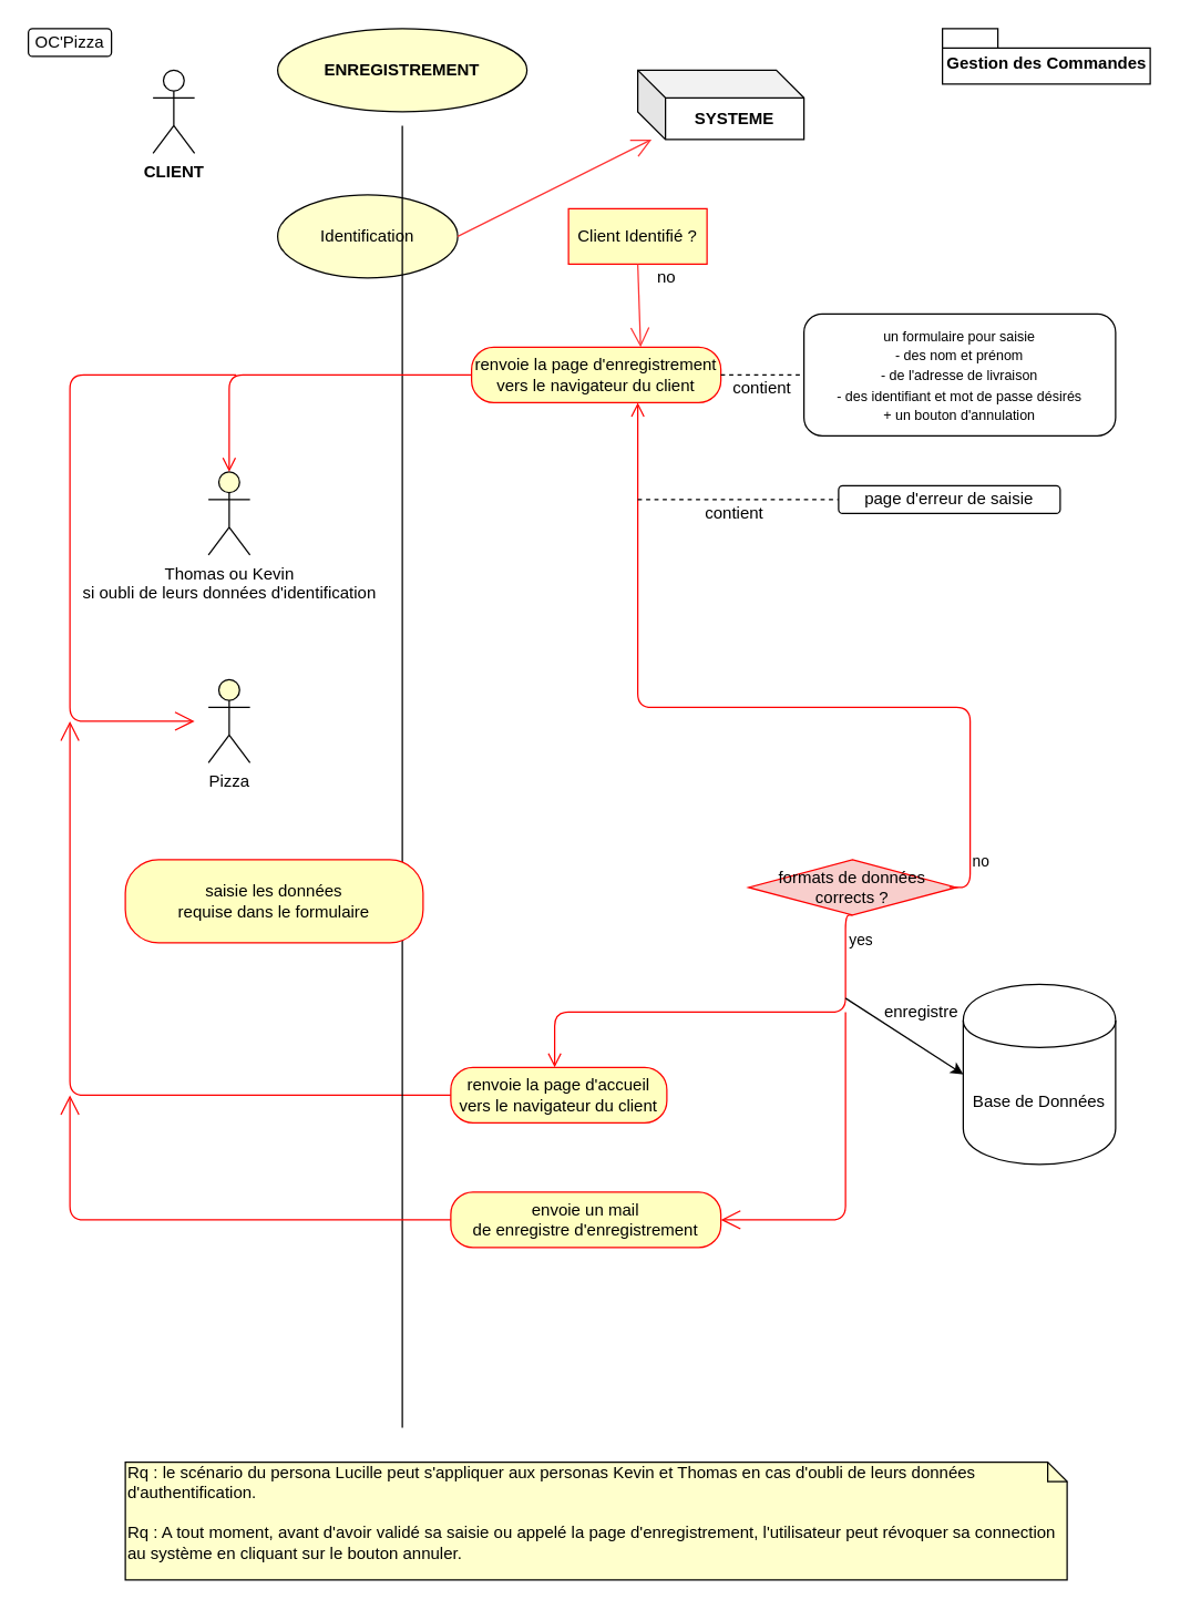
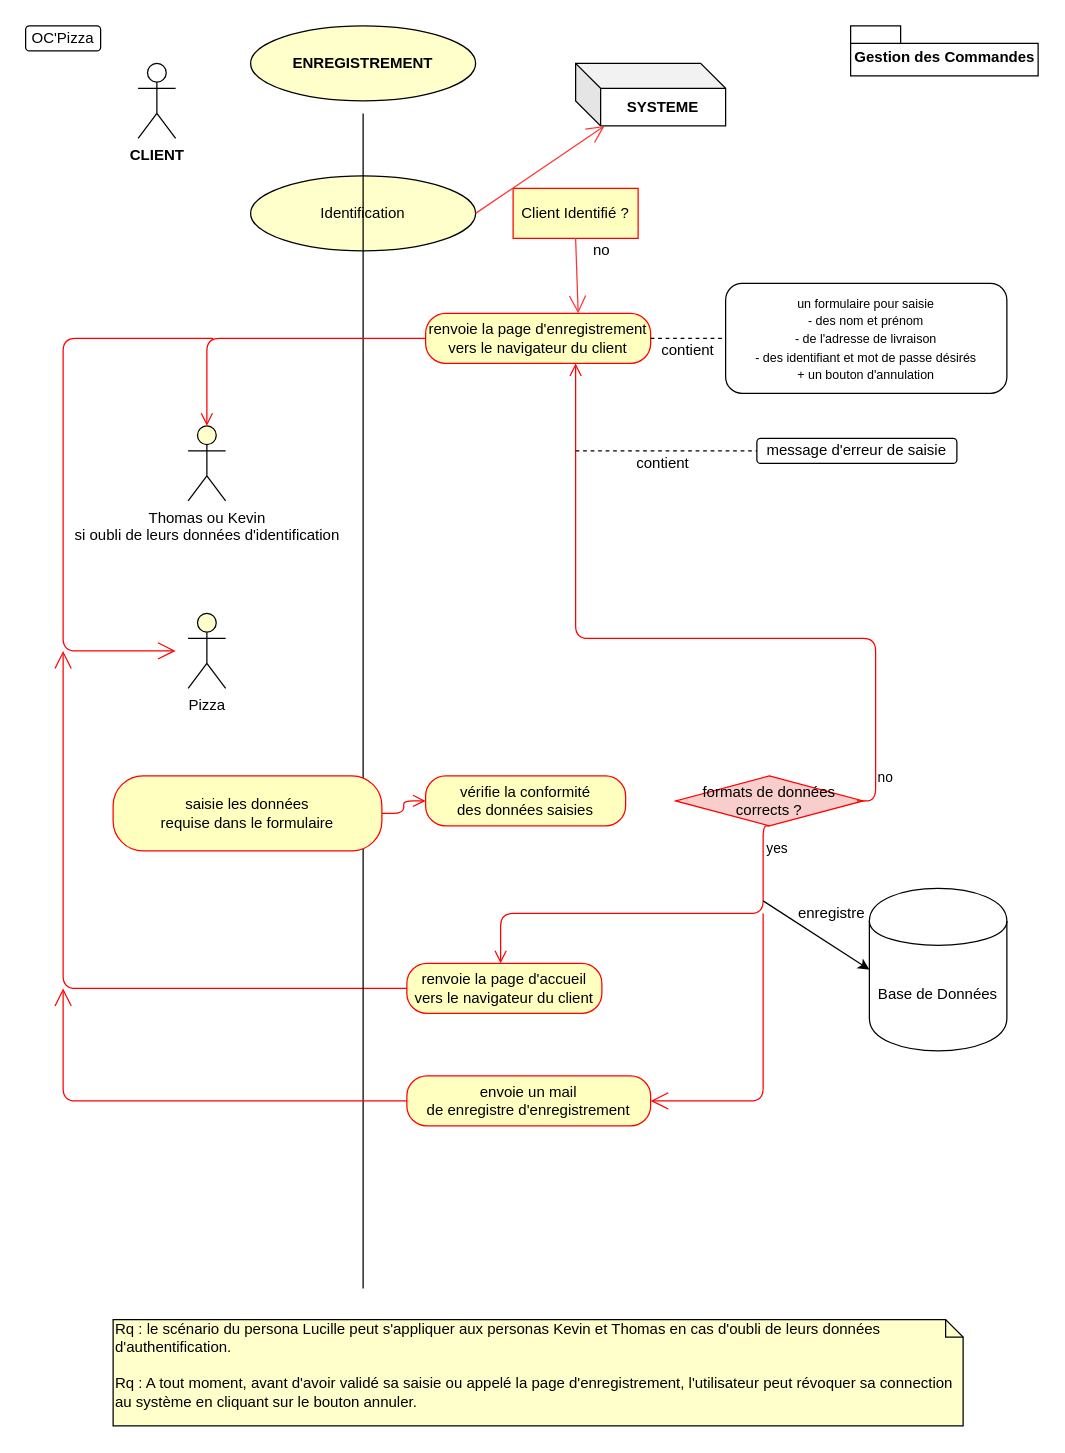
  <mxCell id="0" />
  <mxCell id="1" parent="0" />
  <mxCell id="2" value="OC'Pizza" style="rounded=1;whiteSpace=wrap;html=1;" parent="1" vertex="1"><mxGeometry x="20" y="20" width="60" height="20" as="geometry" /></mxCell>
  <mxCell id="3" value="&lt;b&gt;CLIENT&lt;/b&gt;" style="shape=umlActor;verticalLabelPosition=bottom;labelBackgroundColor=#ffffff;verticalAlign=top;html=1;outlineConnect=0;" parent="1" vertex="1"><mxGeometry x="110" y="50" width="30" height="60" as="geometry" /></mxCell>
  <mxCell id="4" value="&lt;b&gt;ENREGISTREMENT&lt;/b&gt;" style="ellipse;whiteSpace=wrap;html=1;fillColor=#FFFFCC;" parent="1" vertex="1"><mxGeometry x="200" y="20" width="180" height="60" as="geometry" /></mxCell>
  <mxCell id="5" value="&lt;b&gt;SYSTEME&lt;/b&gt;" style="shape=cube;whiteSpace=wrap;html=1;boundedLbl=1;backgroundOutline=1;darkOpacity=0.05;darkOpacity2=0.1;" parent="1" vertex="1"><mxGeometry x="460" y="50" width="120" height="50" as="geometry" /></mxCell>
  <mxCell id="6" value="Gestion des Commandes" style="shape=folder;fontStyle=1;spacingTop=10;tabWidth=40;tabHeight=14;tabPosition=left;html=1;" parent="1" vertex="1"><mxGeometry x="680" y="20" width="150" height="40" as="geometry" /></mxCell>
  <mxCell id="7" value="renvoie la page d'enregistrement&lt;br&gt;vers le navigateur du client" style="rounded=1;whiteSpace=wrap;html=1;arcSize=40;fontColor=#000000;fillColor=#ffffc0;strokeColor=#ff0000;" parent="1" vertex="1"><mxGeometry x="340" y="250" width="180" height="40" as="geometry" /></mxCell>
  <mxCell id="8" value="&lt;font style=&quot;font-size: 10px&quot;&gt;un formulaire pour saisie&lt;br&gt;- des nom et prénom&lt;br&gt;- de l'adresse de livraison&lt;br&gt;- des identifiant et mot de passe désirés&lt;br&gt;+ un bouton d'annulation&lt;br&gt;&lt;/font&gt;" style="rounded=1;whiteSpace=wrap;html=1;" parent="1" vertex="1"><mxGeometry x="580" y="226" width="225" height="88" as="geometry" /></mxCell>
  <mxCell id="9" value="" style="endArrow=none;dashed=1;html=1;exitX=1;exitY=0.5;exitDx=0;exitDy=0;entryX=0;entryY=0.5;entryDx=0;entryDy=0;" parent="1" source="7" edge="1" target="8"><mxGeometry width="50" height="50" relative="1" as="geometry"><mxPoint x="565" y="340" as="sourcePoint" /><mxPoint x="600" y="346" as="targetPoint" /><Array as="points" /></mxGeometry></mxCell>
+ <mxCell id="10" value="" style="edgeStyle=orthogonalEdgeStyle;html=1;verticalAlign=bottom;endArrow=open;endSize=8;strokeColor=#ff0000;exitX=1;exitY=0.5;exitDx=0;exitDy=0;entryX=0;entryY=0.5;entryDx=0;entryDy=0;" parent="1" source="26" target="11" edge="1"><mxGeometry relative="1" as="geometry"><mxPoint x="185" y="630" as="targetPoint" /><mxPoint x="270" y="600" as="sourcePoint" /></mxGeometry></mxCell>
+ <mxCell id="11" value="vérifie la conformité&lt;br&gt;des données saisies" style="rounded=1;whiteSpace=wrap;html=1;arcSize=40;fontColor=#000000;fillColor=#ffffc0;strokeColor=#ff0000;" parent="1" vertex="1"><mxGeometry x="340" y="620" width="160" height="40" as="geometry" /></mxCell>
  <mxCell id="12" value="Base de Données" style="shape=cylinder;whiteSpace=wrap;html=1;boundedLbl=1;backgroundOutline=1;" parent="1" vertex="1"><mxGeometry x="695" y="710" width="110" height="130" as="geometry" /></mxCell>
  <mxCell id="13" value="formats de données corrects ?" style="rhombus;whiteSpace=wrap;html=1;fillColor=#f8cecc;strokeColor=#ff0000;" parent="1" vertex="1"><mxGeometry x="540" y="620" width="150" height="40" as="geometry" /></mxCell>
  <mxCell id="14" value="no" style="edgeStyle=orthogonalEdgeStyle;html=1;align=left;verticalAlign=bottom;endArrow=open;endSize=8;strokeColor=#ff0000;" parent="1" target="7" edge="1"><mxGeometry x="-0.95" y="10" relative="1" as="geometry"><mxPoint x="462" y="430" as="targetPoint" /><mxPoint x="685" y="640" as="sourcePoint" /><Array as="points"><mxPoint x="700" y="640" /><mxPoint x="700" y="510" /><mxPoint x="460" y="510" /></Array><mxPoint x="10" y="-10" as="offset" /></mxGeometry></mxCell>
  <mxCell id="15" value="yes" style="edgeStyle=orthogonalEdgeStyle;html=1;align=left;verticalAlign=top;endArrow=open;endSize=8;strokeColor=#ff0000;exitX=0.5;exitY=1;exitDx=0;exitDy=0;" parent="1" source="13" edge="1" target="16"><mxGeometry x="-0.977" y="5" relative="1" as="geometry"><mxPoint x="400" y="740" as="targetPoint" /><mxPoint x="399.5" y="710" as="sourcePoint" /><Array as="points"><mxPoint x="610" y="660" /><mxPoint x="610" y="730" /><mxPoint x="400" y="730" /></Array><mxPoint as="offset" /></mxGeometry></mxCell>
  <mxCell id="16" value="renvoie la page d'accueil&lt;br&gt;vers le navigateur du client" style="rounded=1;whiteSpace=wrap;html=1;arcSize=40;fontColor=#000000;fillColor=#ffffc0;strokeColor=#ff0000;" parent="1" vertex="1"><mxGeometry x="325" y="770" width="156" height="40" as="geometry" /></mxCell>
  <mxCell id="17" value="" style="endArrow=open;endFill=1;endSize=12;html=1;strokeColor=#FF0000;exitX=0;exitY=0.5;exitDx=0;exitDy=0;" parent="1" source="16" edge="1"><mxGeometry width="160" relative="1" as="geometry"><mxPoint x="386" y="810" as="sourcePoint" /><mxPoint x="50" y="520" as="targetPoint" /><Array as="points"><mxPoint x="50" y="790" /><mxPoint x="50" y="570" /></Array></mxGeometry></mxCell>
- <mxCell id="18" value="page d'erreur de saisie" style="rounded=1;whiteSpace=wrap;html=1;" parent="1" vertex="1"><mxGeometry x="605" y="350" width="160" height="20" as="geometry" /></mxCell>
+ <mxCell id="18" value="message d'erreur de saisie" style="rounded=1;whiteSpace=wrap;html=1;" parent="1" vertex="1"><mxGeometry x="605" y="350" width="160" height="20" as="geometry" /></mxCell>
  <mxCell id="19" value="" style="endArrow=none;dashed=1;html=1;entryX=0;entryY=0.5;entryDx=0;entryDy=0;" parent="1" target="18" edge="1"><mxGeometry width="50" height="50" relative="1" as="geometry"><mxPoint x="460" y="360" as="sourcePoint" /><mxPoint x="595" y="439" as="targetPoint" /></mxGeometry></mxCell>
  <mxCell id="20" value="contient" style="text;html=1;strokeColor=none;fillColor=none;align=center;verticalAlign=middle;whiteSpace=wrap;rounded=0;" parent="1" vertex="1"><mxGeometry x="510" y="360" width="40" height="20" as="geometry" /></mxCell>
- <mxCell id="21" value="Identification" style="ellipse;whiteSpace=wrap;html=1;fillColor=#FFFFCC;" parent="1" vertex="1"><mxGeometry x="200" y="140" width="130" height="60" as="geometry" /></mxCell>
+ <mxCell id="21" value="Identification" style="ellipse;whiteSpace=wrap;html=1;fillColor=#FFFFCC;" parent="1" vertex="1"><mxGeometry x="200" y="140" width="180" height="60" as="geometry" /></mxCell>
  <mxCell id="22" value="" style="endArrow=none;html=1;" parent="1" edge="1"><mxGeometry width="50" height="50" relative="1" as="geometry"><mxPoint x="290" y="1030" as="sourcePoint" /><mxPoint x="290" y="90" as="targetPoint" /></mxGeometry></mxCell>
  <mxCell id="23" value="contient" style="text;html=1;strokeColor=none;fillColor=none;align=center;verticalAlign=middle;whiteSpace=wrap;rounded=0;" parent="1" vertex="1"><mxGeometry x="530" y="270" width="40" height="20" as="geometry" /></mxCell>
  <mxCell id="24" value="Pizza" style="shape=umlActor;verticalLabelPosition=bottom;labelBackgroundColor=#ffffff;verticalAlign=top;html=1;outlineConnect=0;fillColor=#FFFFCC;" parent="1" vertex="1"><mxGeometry x="150" y="490" width="30" height="60" as="geometry" /></mxCell>
  <mxCell id="25" value="" style="endArrow=open;endFill=1;endSize=12;html=1;strokeColor=#FF0000;" parent="1" edge="1"><mxGeometry width="160" relative="1" as="geometry"><mxPoint x="170" y="270" as="sourcePoint" /><mxPoint x="140" y="520" as="targetPoint" /><Array as="points"><mxPoint x="50" y="270" /><mxPoint x="50" y="520" /><mxPoint x="100" y="520" /></Array></mxGeometry></mxCell>
  <mxCell id="26" value="saisie les données&lt;br&gt;requise dans le formulaire" style="rounded=1;whiteSpace=wrap;html=1;arcSize=40;fontColor=#000000;fillColor=#ffffc0;strokeColor=#ff0000;" parent="1" vertex="1"><mxGeometry x="90" y="620" width="215" height="60" as="geometry" /></mxCell>
  <mxCell id="27" value="Rq : le scénario du persona Lucille peut s'appliquer aux personas Kevin et Thomas en cas d'oubli de leurs données d'authentification.&lt;br&gt;&lt;br&gt;Rq : A tout moment, avant d'avoir validé sa saisie ou appelé la page d'enregistrement, l'utilisateur peut révoquer sa connection au système en cliquant sur le bouton annuler.&lt;br&gt;" style="shape=note;whiteSpace=wrap;html=1;size=14;verticalAlign=top;align=left;spacingTop=-6;fillColor=#FFFFCC;" parent="1" vertex="1"><mxGeometry x="90" y="1055" width="680" height="85" as="geometry" /></mxCell>
  <mxCell id="28" value="Client Identifié ?" style="whiteSpace=wrap;html=1;fillColor=#ffffc0;strokeColor=#ff0000;rounded=0;" parent="1" vertex="1"><mxGeometry x="410" y="150" width="100" height="40" as="geometry" /></mxCell>
  <mxCell id="29" value="" style="endArrow=open;endFill=1;endSize=12;html=1;strokeColor=#FF3333;exitX=1;exitY=0.5;exitDx=0;exitDy=0;" parent="1" source="21" target="5" edge="1"><mxGeometry width="160" relative="1" as="geometry"><mxPoint x="338" y="269.5" as="sourcePoint" /><mxPoint x="498" y="269.5" as="targetPoint" /></mxGeometry></mxCell>
  <mxCell id="30" value="" style="endArrow=open;endFill=1;endSize=12;html=1;strokeColor=#FF3333;exitX=0.5;exitY=1;exitDx=0;exitDy=0;entryX=0.678;entryY=0;entryDx=0;entryDy=0;entryPerimeter=0;" parent="1" target="7" edge="1" source="28"><mxGeometry width="160" relative="1" as="geometry"><mxPoint x="535" y="219.5" as="sourcePoint" /><mxPoint x="490" y="250" as="targetPoint" /><Array as="points" /></mxGeometry></mxCell>
  <mxCell id="31" value="no" style="text;html=1;strokeColor=none;fillColor=none;align=center;verticalAlign=middle;whiteSpace=wrap;rounded=0;" vertex="1" parent="1"><mxGeometry x="461" y="190" width="40" height="20" as="geometry" /></mxCell>
  <mxCell id="32" value="" style="endArrow=classic;html=1;entryX=0;entryY=0.5;entryDx=0;entryDy=0;" edge="1" parent="1" target="12"><mxGeometry width="50" height="50" relative="1" as="geometry"><mxPoint x="610" y="720" as="sourcePoint" /><mxPoint x="700" y="775" as="targetPoint" /><Array as="points" /></mxGeometry></mxCell>
  <mxCell id="33" value="enregistre" style="text;html=1;strokeColor=none;fillColor=none;align=center;verticalAlign=middle;whiteSpace=wrap;rounded=0;" vertex="1" parent="1"><mxGeometry x="645" y="720" width="40" height="20" as="geometry" /></mxCell>
  <mxCell id="34" value="envoie un mail&lt;br&gt;de enregistre d'enregistrement" style="rounded=1;whiteSpace=wrap;html=1;arcSize=40;fontColor=#000000;fillColor=#ffffc0;strokeColor=#ff0000;" vertex="1" parent="1"><mxGeometry x="325" y="860" width="195" height="40" as="geometry" /></mxCell>
  <mxCell id="35" value="" style="endArrow=open;endFill=1;endSize=12;html=1;strokeColor=#FF0000;exitX=0;exitY=0.5;exitDx=0;exitDy=0;" edge="1" parent="1" source="34"><mxGeometry width="160" relative="1" as="geometry"><mxPoint x="335" y="800" as="sourcePoint" /><mxPoint x="50" y="790" as="targetPoint" /><Array as="points"><mxPoint x="50" y="880" /></Array></mxGeometry></mxCell>
  <mxCell id="36" value="" style="endArrow=open;endFill=1;endSize=12;html=1;entryX=1;entryY=0.5;entryDx=0;entryDy=0;strokeColor=#FF0000;" edge="1" parent="1" target="34"><mxGeometry width="160" relative="1" as="geometry"><mxPoint x="610" y="730" as="sourcePoint" /><mxPoint x="550" y="870" as="targetPoint" /><Array as="points"><mxPoint x="610" y="880" /></Array></mxGeometry></mxCell>
  <mxCell id="37" value="Thomas ou Kevin&lt;br&gt;si oubli de leurs données d'identification" style="shape=umlActor;verticalLabelPosition=bottom;labelBackgroundColor=#ffffff;verticalAlign=top;html=1;outlineConnect=0;fillColor=#FFFFCC;" parent="1" vertex="1"><mxGeometry x="150" y="340" width="30" height="60" as="geometry" /></mxCell>
  <mxCell id="38" value="" style="edgeStyle=orthogonalEdgeStyle;html=1;verticalAlign=bottom;endArrow=open;endSize=8;strokeColor=#ff0000;exitX=0;exitY=0.5;exitDx=0;exitDy=0;" edge="1" parent="1" source="7" target="37"><mxGeometry relative="1" as="geometry"><mxPoint x="165" y="380" as="targetPoint" /><mxPoint x="340" y="270" as="sourcePoint" /><Array as="points" /></mxGeometry></mxCell>
